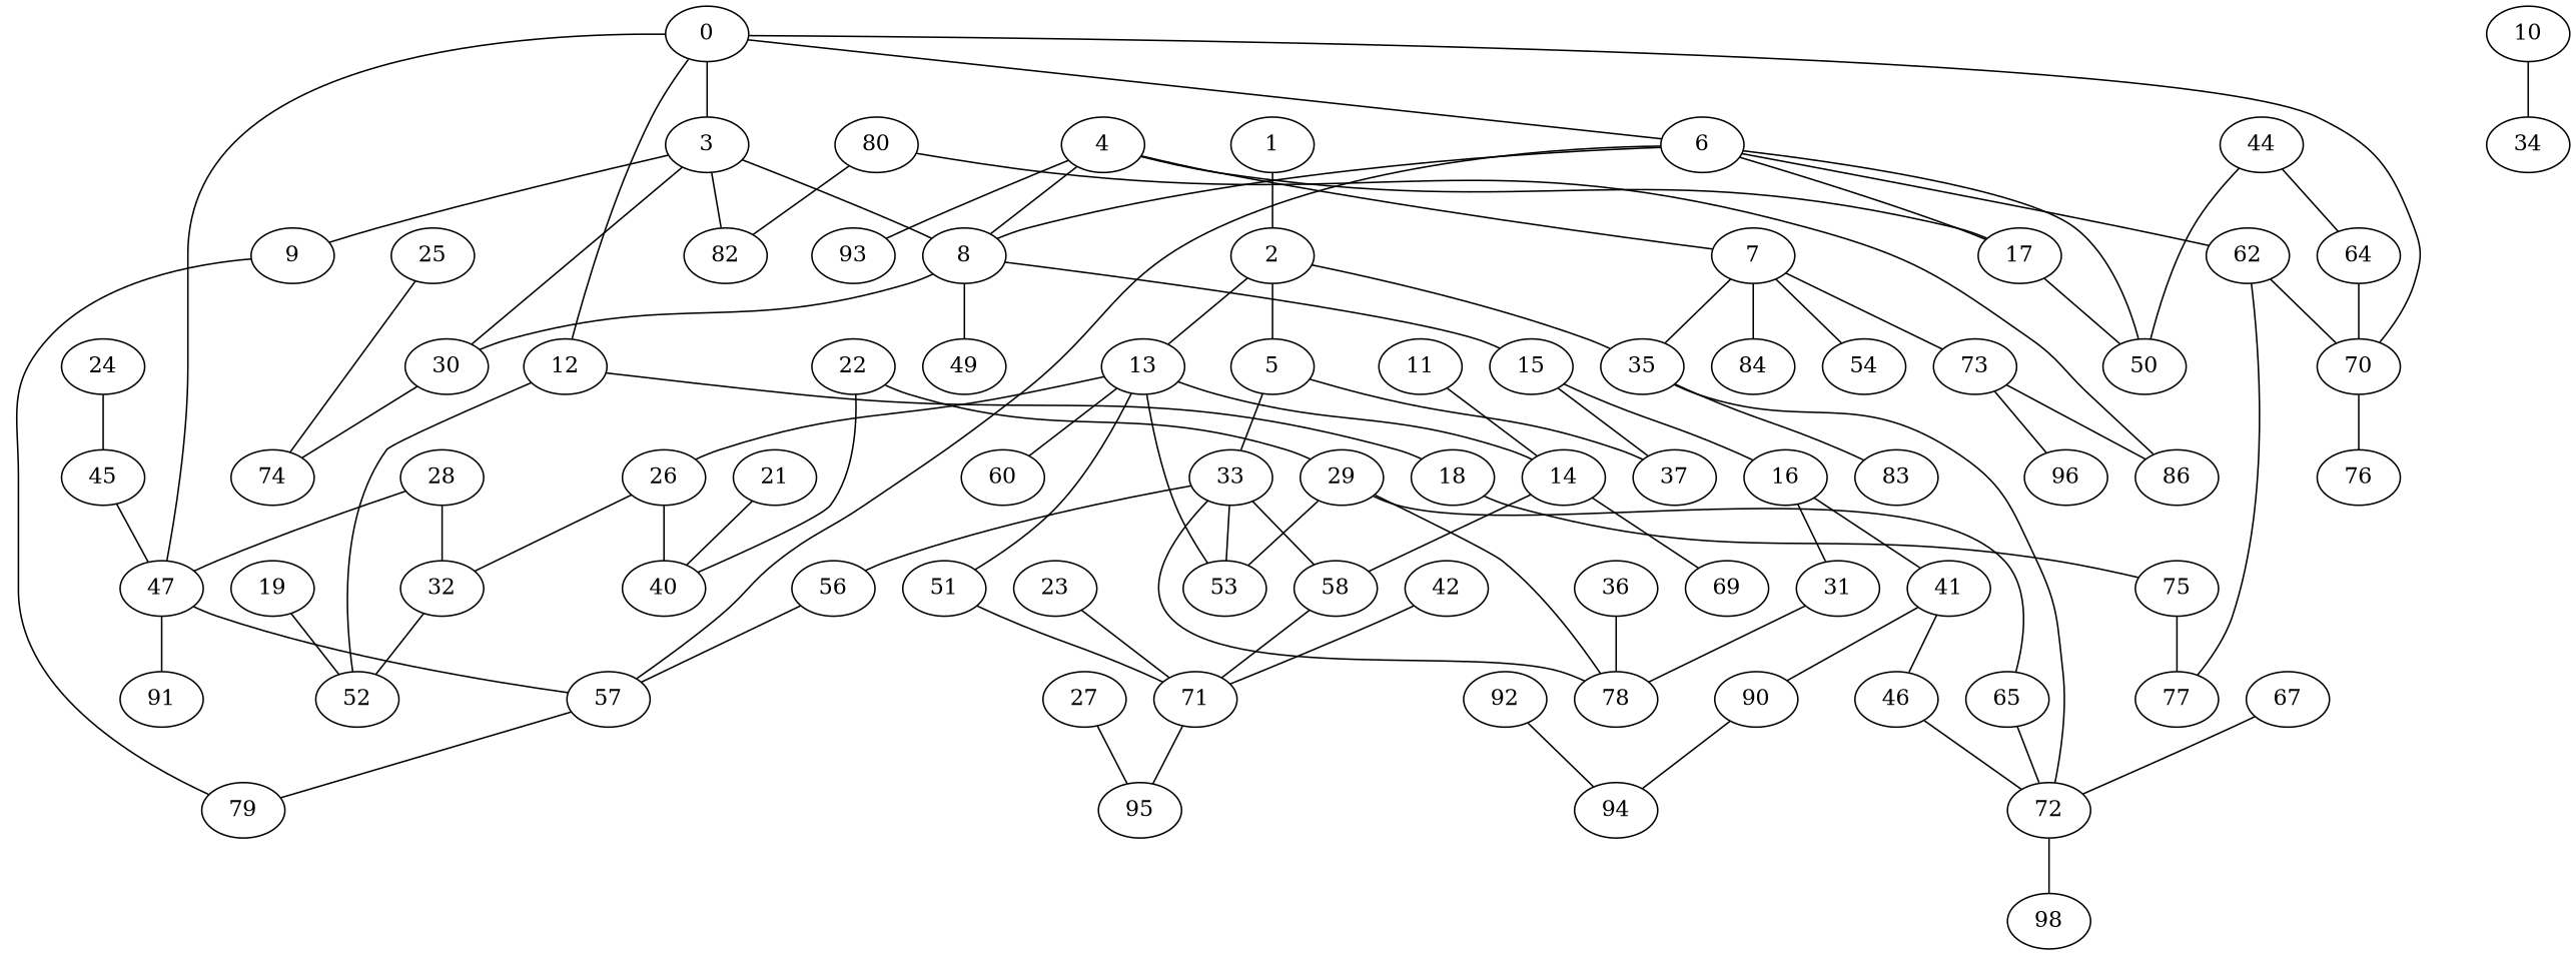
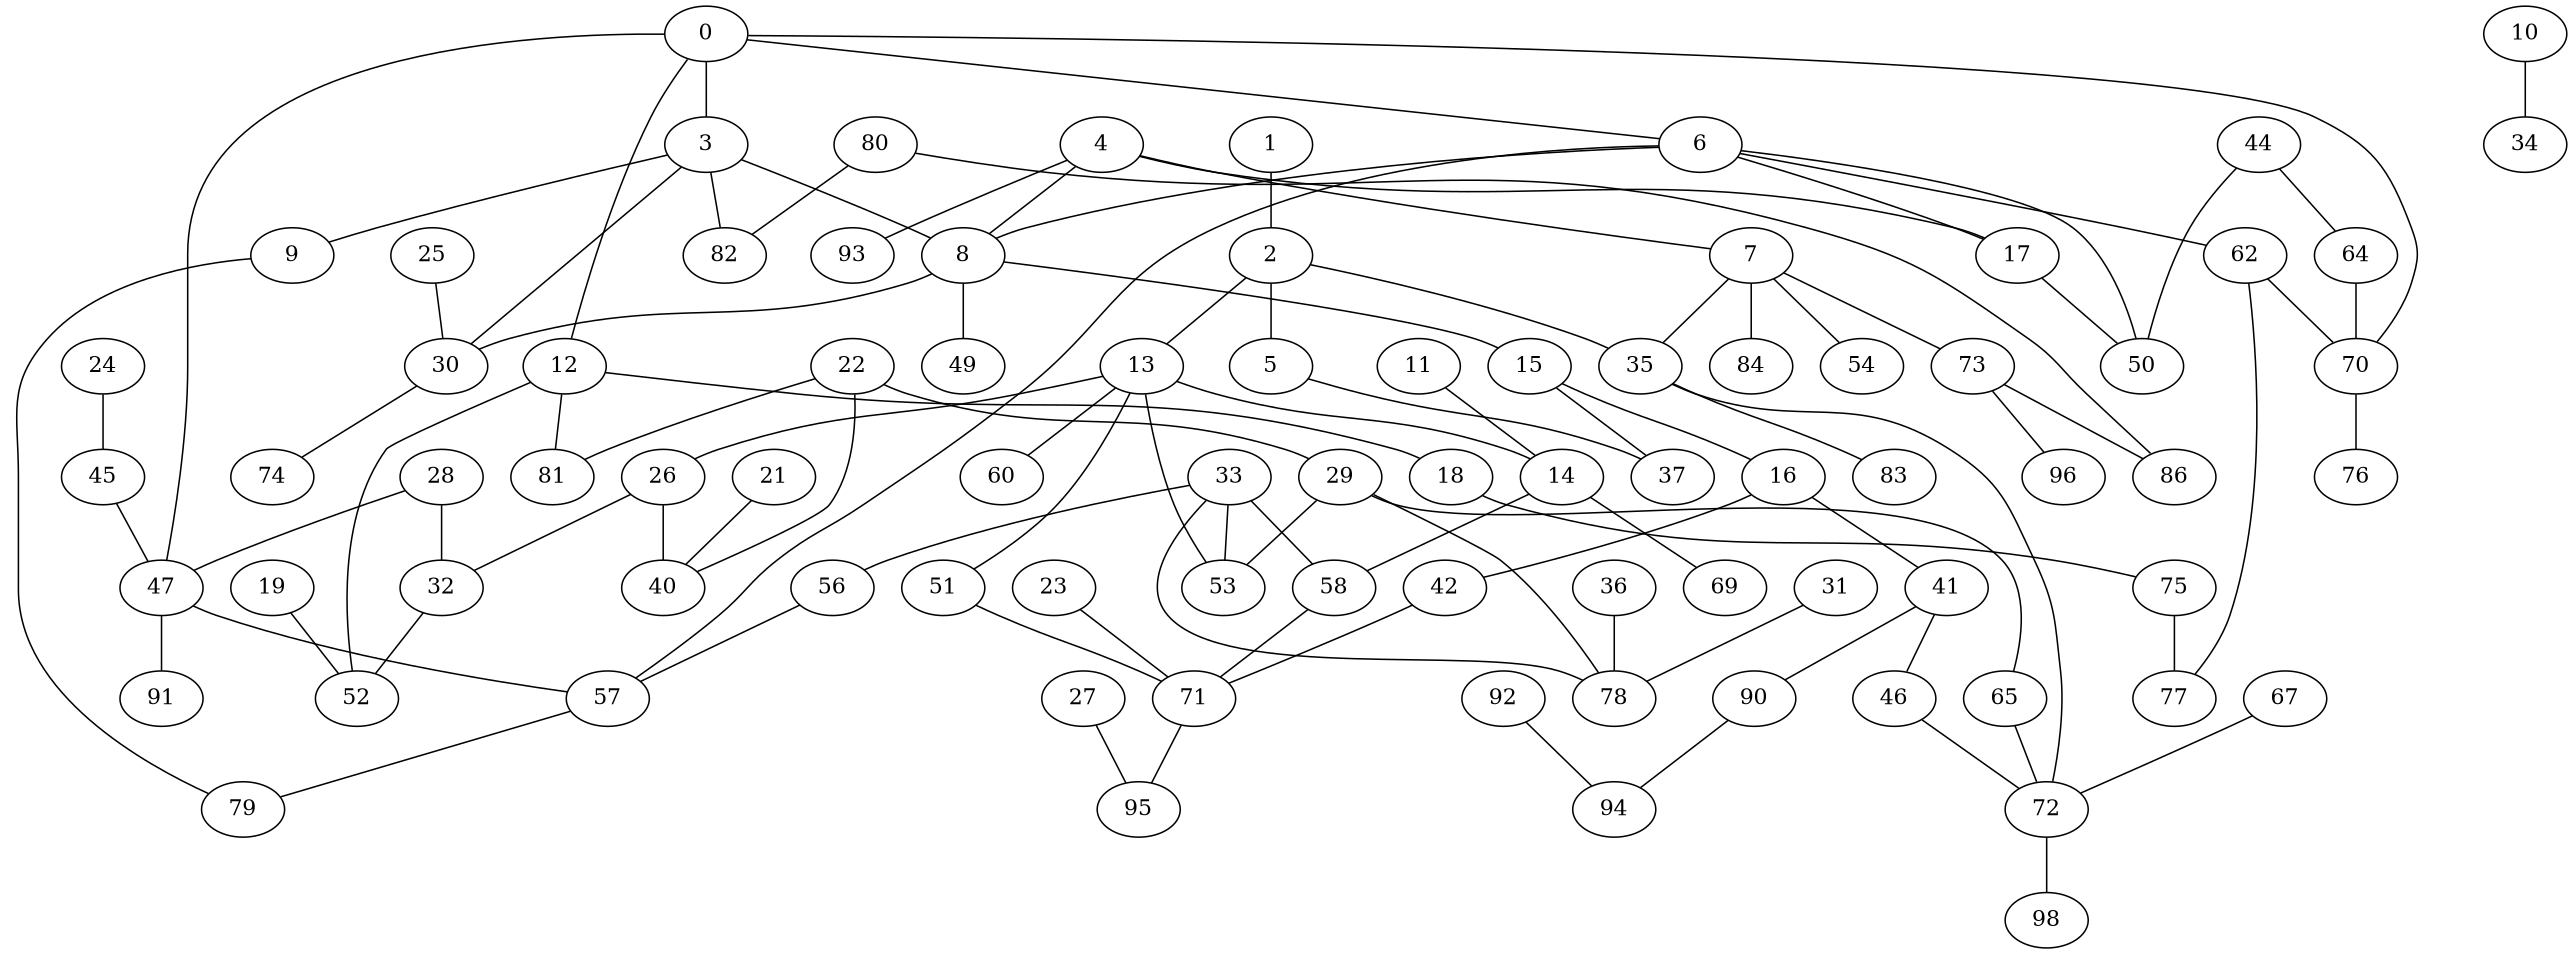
  graph {
    8
    30
    15
    49
    74
    37
    16
    31
    41
    64
    70
    76
    0
    3
    6
    12
    47
    9
    82
    17
    57
    50
    62
    18
    52
+   81
    91
    79
    77
    75
    1
    2
    13
    5
    35
    14
    26
    51
    53
    60
    33
    72
    83
    58
    69
    40
    32
    71
    78
    56
    98
    4
    7
    93
    84
    54
    73
    86
    96
    10
    34
    11
    95
    46
    90
    94
    19
    21
    22
    n70 [label=29]
    65
    23
    24
    45
    25
    27
    28
    36
    42
    44
    67
    80
    92
    8 -- 30
    8 -- 15
    8 -- 49
    30 -- 74
    15 -- 37
    15 -- 16
-   16 -- 31
+   16 -- 42
    16 -- 41
    31 -- 78
    41 -- 46
    41 -- 90
    64 -- 70
    70 -- 76
    0 -- 70
    0 -- 3
    0 -- 6
    0 -- 12
    0 -- 47
    3 -- 8
    3 -- 30
    3 -- 9
    3 -- 82
    6 -- 8
    6 -- 17
    6 -- 57
    6 -- 50
    6 -- 62
    12 -- 18
    12 -- 52
+   12 -- 81
    47 -- 57
    47 -- 91
    9 -- 79
    17 -- 50
    57 -- 79
    62 -- 70
    62 -- 77
    18 -- 75
    75 -- 77
    1 -- 2
    2 -- 13
    2 -- 5
    2 -- 35
    13 -- 14
    13 -- 26
    13 -- 51
    13 -- 53
    13 -- 60
    5 -- 37
-   5 -- 33
    35 -- 72
    35 -- 83
    14 -- 58
    14 -- 69
    26 -- 40
    26 -- 32
    51 -- 71
    33 -- 53
    33 -- 58
    33 -- 78
    33 -- 56
    72 -- 98
    58 -- 71
    32 -- 52
    71 -- 95
    56 -- 57
    4 -- 8
    4 -- 17
    4 -- 7
    4 -- 93
    7 -- 35
    7 -- 84
    7 -- 54
    7 -- 73
    73 -- 86
    73 -- 96
    10 -- 34
    11 -- 14
    46 -- 72
    90 -- 94
    19 -- 52
    21 -- 40
+   22 -- 81
    22 -- 40
    22 -- n70
    n70 -- 53
    n70 -- 78
    n70 -- 65
    65 -- 72
    23 -- 71
    24 -- 45
    45 -- 47
-   25 -- 74
+   25 -- 30
    27 -- 95
    28 -- 47
    28 -- 32
    36 -- 78
    42 -- 71
    44 -- 64
    44 -- 50
    67 -- 72
    80 -- 82
    80 -- 86
    92 -- 94
  }
